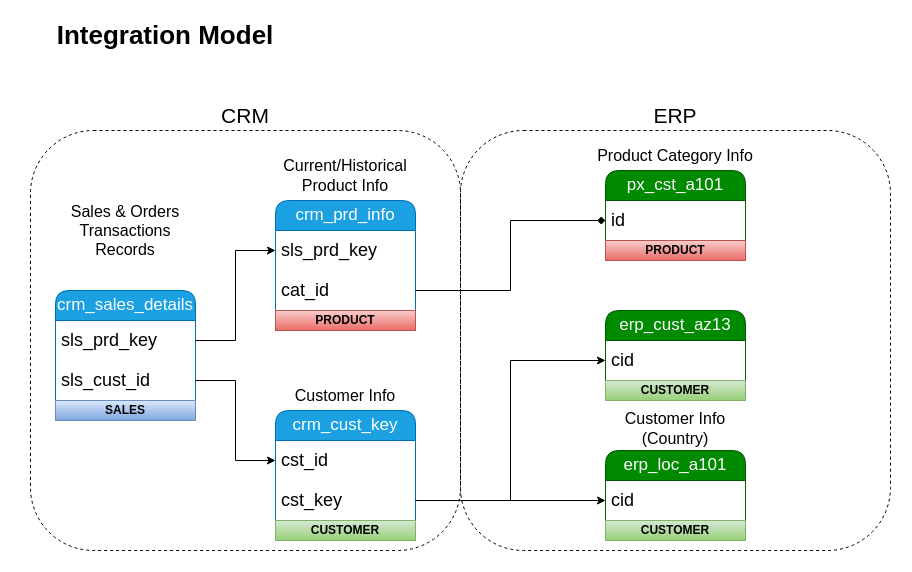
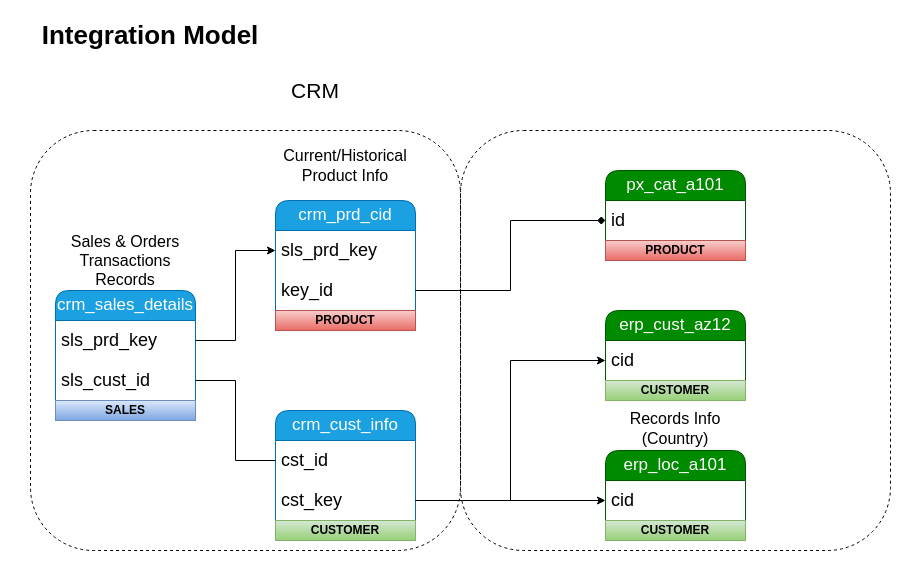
  <mxCell id="0" />
  <mxCell id="1" parent="0" />
  <mxCell id="2" value="" style="rounded=1;whiteSpace=wrap;html=1;fillColor=none;dashed=1;" vertex="1" parent="1"><mxGeometry x="30" y="130" width="430" height="420" as="geometry" /></mxCell>
  <mxCell id="3" value="" style="rounded=1;whiteSpace=wrap;html=1;fillColor=none;dashed=1;" vertex="1" parent="1"><mxGeometry x="460" y="130" width="430" height="420" as="geometry" /></mxCell>
- <mxCell id="4" value="crm_cust_key" style="swimlane;fontStyle=0;childLayout=stackLayout;horizontal=1;startSize=30;horizontalStack=0;resizeParent=1;resizeParentMax=0;resizeLast=0;collapsible=1;marginBottom=0;whiteSpace=wrap;html=1;rounded=1;fillColor=#1ba1e2;fontColor=#ffffff;strokeColor=#006EAF;fontSize=17;" vertex="1" parent="1"><mxGeometry x="275" y="410" width="140" height="130" as="geometry" /></mxCell>
+ <mxCell id="4" value="crm_cust_info" style="swimlane;fontStyle=0;childLayout=stackLayout;horizontal=1;startSize=30;horizontalStack=0;resizeParent=1;resizeParentMax=0;resizeLast=0;collapsible=1;marginBottom=0;whiteSpace=wrap;html=1;rounded=1;fillColor=#1ba1e2;fontColor=#ffffff;strokeColor=#006EAF;fontSize=17;" vertex="1" parent="1"><mxGeometry x="275" y="410" width="140" height="130" as="geometry" /></mxCell>
  <mxCell id="5" value="cst_id" style="text;strokeColor=none;fillColor=none;align=left;verticalAlign=middle;spacingLeft=4;spacingRight=4;overflow=hidden;points=[[0,0.5],[1,0.5]];portConstraint=eastwest;rotatable=0;whiteSpace=wrap;html=1;fontSize=18;" vertex="1" parent="4"><mxGeometry y="30" width="140" height="40" as="geometry" /></mxCell>
  <mxCell id="6" value="cst_key" style="text;strokeColor=none;fillColor=none;align=left;verticalAlign=middle;spacingLeft=4;spacingRight=4;overflow=hidden;points=[[0,0.5],[1,0.5]];portConstraint=eastwest;rotatable=0;whiteSpace=wrap;html=1;fontSize=18;" vertex="1" parent="4"><mxGeometry y="70" width="140" height="40" as="geometry" /></mxCell>
  <mxCell id="7" value="CUSTOMER" style="text;html=1;strokeColor=#82b366;fillColor=#d5e8d4;align=center;verticalAlign=middle;whiteSpace=wrap;overflow=hidden;fontStyle=1;gradientColor=#97d077;" vertex="1" parent="4"><mxGeometry y="110" width="140" height="20" as="geometry" /></mxCell>
- <mxCell id="8" value="Integration Model" style="text;html=1;align=center;verticalAlign=middle;whiteSpace=wrap;rounded=0;fontSize=26;fontStyle=1" vertex="1" parent="1"><mxGeometry x="35" y="20" width="260" height="30" as="geometry" /></mxCell>
- <mxCell id="9" value="Customer Info" style="text;html=1;align=center;verticalAlign=middle;whiteSpace=wrap;rounded=0;fontSize=16;" vertex="1" parent="1"><mxGeometry x="285" y="380" width="120" height="30" as="geometry" /></mxCell>
- <mxCell id="10" value="crm_prd_info" style="swimlane;fontStyle=0;childLayout=stackLayout;horizontal=1;startSize=30;horizontalStack=0;resizeParent=1;resizeParentMax=0;resizeLast=0;collapsible=1;marginBottom=0;whiteSpace=wrap;html=1;rounded=1;fillColor=#1ba1e2;fontColor=#ffffff;strokeColor=#006EAF;fontSize=17;" vertex="1" parent="1"><mxGeometry x="275" y="200" width="140" height="130" as="geometry" /></mxCell>
+ <mxCell id="8" value="Integration Model" style="text;html=1;align=center;verticalAlign=middle;whiteSpace=wrap;rounded=0;fontSize=26;fontStyle=1" vertex="1" parent="1"><mxGeometry x="20" y="20" width="260" height="30" as="geometry" /></mxCell>
+ <mxCell id="10" value="crm_prd_cid" style="swimlane;fontStyle=0;childLayout=stackLayout;horizontal=1;startSize=30;horizontalStack=0;resizeParent=1;resizeParentMax=0;resizeLast=0;collapsible=1;marginBottom=0;whiteSpace=wrap;html=1;rounded=1;fillColor=#1ba1e2;fontColor=#ffffff;strokeColor=#006EAF;fontSize=17;" vertex="1" parent="1"><mxGeometry x="275" y="200" width="140" height="130" as="geometry" /></mxCell>
  <mxCell id="11" value="sls_prd_key" style="text;strokeColor=none;fillColor=none;align=left;verticalAlign=middle;spacingLeft=4;spacingRight=4;overflow=hidden;points=[[0,0.5],[1,0.5]];portConstraint=eastwest;rotatable=0;whiteSpace=wrap;html=1;fontSize=18;" vertex="1" parent="10"><mxGeometry y="30" width="140" height="40" as="geometry" /></mxCell>
- <mxCell id="12" value="cat_id" style="text;strokeColor=none;fillColor=none;align=left;verticalAlign=middle;spacingLeft=4;spacingRight=4;overflow=hidden;points=[[0,0.5],[1,0.5]];portConstraint=eastwest;rotatable=0;whiteSpace=wrap;html=1;fontSize=18;" vertex="1" parent="10"><mxGeometry y="70" width="140" height="40" as="geometry" /></mxCell>
+ <mxCell id="12" value="key_id" style="text;strokeColor=none;fillColor=none;align=left;verticalAlign=middle;spacingLeft=4;spacingRight=4;overflow=hidden;points=[[0,0.5],[1,0.5]];portConstraint=eastwest;rotatable=0;whiteSpace=wrap;html=1;fontSize=18;" vertex="1" parent="10"><mxGeometry y="70" width="140" height="40" as="geometry" /></mxCell>
  <mxCell id="13" value="PRODUCT" style="text;html=1;strokeColor=#b85450;fillColor=#f8cecc;align=center;verticalAlign=middle;whiteSpace=wrap;overflow=hidden;fontStyle=1;gradientColor=#ea6b66;" vertex="1" parent="10"><mxGeometry y="110" width="140" height="20" as="geometry" /></mxCell>
- <mxCell id="14" value="Current/Historical Product Info" style="text;html=1;align=center;verticalAlign=middle;whiteSpace=wrap;rounded=0;fontSize=16;" vertex="1" parent="1"><mxGeometry x="285" y="150" width="120" height="50" as="geometry" /></mxCell>
+ <mxCell id="14" value="Current/Historical Product Info" style="text;html=1;align=center;verticalAlign=middle;whiteSpace=wrap;rounded=0;fontSize=16;" vertex="1" parent="1"><mxGeometry x="285" y="140" width="120" height="50" as="geometry" /></mxCell>
  <mxCell id="15" value="crm_sales_details" style="swimlane;fontStyle=0;childLayout=stackLayout;horizontal=1;startSize=30;horizontalStack=0;resizeParent=1;resizeParentMax=0;resizeLast=0;collapsible=1;marginBottom=0;whiteSpace=wrap;html=1;rounded=1;fillColor=#1ba1e2;fontColor=#ffffff;strokeColor=#006EAF;fontSize=17;" vertex="1" parent="1"><mxGeometry x="55" y="290" width="140" height="130" as="geometry" /></mxCell>
  <mxCell id="16" value="sls_prd_key" style="text;strokeColor=none;fillColor=none;align=left;verticalAlign=middle;spacingLeft=4;spacingRight=4;overflow=hidden;points=[[0,0.5],[1,0.5]];portConstraint=eastwest;rotatable=0;whiteSpace=wrap;html=1;fontSize=18;" vertex="1" parent="15"><mxGeometry y="30" width="140" height="40" as="geometry" /></mxCell>
  <mxCell id="17" value="sls_cust_id" style="text;strokeColor=none;fillColor=none;align=left;verticalAlign=middle;spacingLeft=4;spacingRight=4;overflow=hidden;points=[[0,0.5],[1,0.5]];portConstraint=eastwest;rotatable=0;whiteSpace=wrap;html=1;fontSize=18;" vertex="1" parent="15"><mxGeometry y="70" width="140" height="40" as="geometry" /></mxCell>
  <mxCell id="18" value="SALES" style="text;html=1;strokeColor=#6c8ebf;fillColor=#dae8fc;align=center;verticalAlign=middle;whiteSpace=wrap;overflow=hidden;fontStyle=1;gradientColor=#7ea6e0;" vertex="1" parent="15"><mxGeometry y="110" width="140" height="20" as="geometry" /></mxCell>
- <mxCell id="19" value="Sales &amp;amp; Orders&lt;div&gt;Transactions Records&lt;/div&gt;" style="text;html=1;align=center;verticalAlign=middle;whiteSpace=wrap;rounded=0;fontSize=16;" vertex="1" parent="1"><mxGeometry x="65" y="200" width="120" height="60" as="geometry" /></mxCell>
- <mxCell id="20" value="" style="edgeStyle=orthogonalEdgeStyle;rounded=0;orthogonalLoop=1;jettySize=auto;html=1;entryX=0;entryY=0.5;entryDx=0;entryDy=0;" edge="1" parent="1" source="17" target="5"><mxGeometry relative="1" as="geometry" /></mxCell>
+ <mxCell id="19" value="Sales &amp;amp; Orders&lt;div&gt;Transactions Records&lt;/div&gt;" style="text;html=1;align=center;verticalAlign=middle;whiteSpace=wrap;rounded=0;fontSize=16;" vertex="1" parent="1"><mxGeometry x="65" y="230" width="120" height="60" as="geometry" /></mxCell>
+ <mxCell id="20" value="" style="edgeStyle=orthogonalEdgeStyle;rounded=0;orthogonalLoop=1;jettySize=auto;html=1;entryX=0;entryY=0.5;entryDx=0;entryDy=0;endArrow=none;" edge="1" parent="1" source="17" target="5"><mxGeometry relative="1" as="geometry" /></mxCell>
  <mxCell id="21" value="" style="edgeStyle=orthogonalEdgeStyle;rounded=0;orthogonalLoop=1;jettySize=auto;html=1;entryX=0;entryY=0.5;entryDx=0;entryDy=0;" edge="1" parent="1" source="16" target="11"><mxGeometry relative="1" as="geometry" /></mxCell>
- <mxCell id="22" value="erp_cust_az13" style="swimlane;fontStyle=0;childLayout=stackLayout;horizontal=1;startSize=30;horizontalStack=0;resizeParent=1;resizeParentMax=0;resizeLast=0;collapsible=1;marginBottom=0;whiteSpace=wrap;html=1;rounded=1;fillColor=#008a00;fontColor=#ffffff;strokeColor=#005700;fontSize=17;" vertex="1" parent="1"><mxGeometry x="605" y="310" width="140" height="90" as="geometry" /></mxCell>
+ <mxCell id="22" value="erp_cust_az12" style="swimlane;fontStyle=0;childLayout=stackLayout;horizontal=1;startSize=30;horizontalStack=0;resizeParent=1;resizeParentMax=0;resizeLast=0;collapsible=1;marginBottom=0;whiteSpace=wrap;html=1;rounded=1;fillColor=#008a00;fontColor=#ffffff;strokeColor=#005700;fontSize=17;" vertex="1" parent="1"><mxGeometry x="605" y="310" width="140" height="90" as="geometry" /></mxCell>
  <mxCell id="23" value="cid" style="text;strokeColor=none;fillColor=none;align=left;verticalAlign=middle;spacingLeft=4;spacingRight=4;overflow=hidden;points=[[0,0.5],[1,0.5]];portConstraint=eastwest;rotatable=0;whiteSpace=wrap;html=1;fontSize=18;" vertex="1" parent="22"><mxGeometry y="30" width="140" height="40" as="geometry" /></mxCell>
  <mxCell id="24" value="CUSTOMER" style="text;html=1;strokeColor=#82b366;fillColor=#d5e8d4;align=center;verticalAlign=middle;whiteSpace=wrap;overflow=hidden;fontStyle=1;gradientColor=#97d077;" vertex="1" parent="22"><mxGeometry y="70" width="140" height="20" as="geometry" /></mxCell>
  <mxCell id="25" value="" style="edgeStyle=orthogonalEdgeStyle;rounded=0;orthogonalLoop=1;jettySize=auto;html=1;entryX=0;entryY=0.5;entryDx=0;entryDy=0;" edge="1" parent="1" source="6" target="27"><mxGeometry relative="1" as="geometry" /></mxCell>
  <mxCell id="26" value="erp_loc_a101" style="swimlane;fontStyle=0;childLayout=stackLayout;horizontal=1;startSize=30;horizontalStack=0;resizeParent=1;resizeParentMax=0;resizeLast=0;collapsible=1;marginBottom=0;whiteSpace=wrap;html=1;rounded=1;fillColor=#008a00;fontColor=#ffffff;strokeColor=#005700;fontSize=17;" vertex="1" parent="1"><mxGeometry x="605" y="450" width="140" height="90" as="geometry" /></mxCell>
  <mxCell id="27" value="cid" style="text;strokeColor=none;fillColor=none;align=left;verticalAlign=middle;spacingLeft=4;spacingRight=4;overflow=hidden;points=[[0,0.5],[1,0.5]];portConstraint=eastwest;rotatable=0;whiteSpace=wrap;html=1;fontSize=18;" vertex="1" parent="26"><mxGeometry y="30" width="140" height="40" as="geometry" /></mxCell>
  <mxCell id="28" value="CUSTOMER" style="text;html=1;strokeColor=#82b366;fillColor=#d5e8d4;align=center;verticalAlign=middle;whiteSpace=wrap;overflow=hidden;fontStyle=1;gradientColor=#97d077;" vertex="1" parent="26"><mxGeometry y="70" width="140" height="20" as="geometry" /></mxCell>
- <mxCell id="29" value="Customer Info (Country)" style="text;html=1;align=center;verticalAlign=middle;whiteSpace=wrap;rounded=0;fontSize=16;" vertex="1" parent="1"><mxGeometry x="595" y="405" width="160" height="45" as="geometry" /></mxCell>
+ <mxCell id="29" value="Records Info (Country)" style="text;html=1;align=center;verticalAlign=middle;whiteSpace=wrap;rounded=0;fontSize=16;" vertex="1" parent="1"><mxGeometry x="595" y="405" width="160" height="45" as="geometry" /></mxCell>
  <mxCell id="30" value="" style="edgeStyle=orthogonalEdgeStyle;rounded=0;orthogonalLoop=1;jettySize=auto;html=1;entryX=0;entryY=0.5;entryDx=0;entryDy=0;" edge="1" parent="1" source="6" target="23"><mxGeometry relative="1" as="geometry" /></mxCell>
- <mxCell id="31" value="px_cst_a101" style="swimlane;fontStyle=0;childLayout=stackLayout;horizontal=1;startSize=30;horizontalStack=0;resizeParent=1;resizeParentMax=0;resizeLast=0;collapsible=1;marginBottom=0;whiteSpace=wrap;html=1;rounded=1;fillColor=#008a00;fontColor=#ffffff;strokeColor=#005700;fontSize=17;" vertex="1" parent="1"><mxGeometry x="605" y="170" width="140" height="90" as="geometry" /></mxCell>
+ <mxCell id="31" value="px_cat_a101" style="swimlane;fontStyle=0;childLayout=stackLayout;horizontal=1;startSize=30;horizontalStack=0;resizeParent=1;resizeParentMax=0;resizeLast=0;collapsible=1;marginBottom=0;whiteSpace=wrap;html=1;rounded=1;fillColor=#008a00;fontColor=#ffffff;strokeColor=#005700;fontSize=17;" vertex="1" parent="1"><mxGeometry x="605" y="170" width="140" height="90" as="geometry" /></mxCell>
  <mxCell id="32" value="id" style="text;strokeColor=none;fillColor=none;align=left;verticalAlign=middle;spacingLeft=4;spacingRight=4;overflow=hidden;points=[[0,0.5],[1,0.5]];portConstraint=eastwest;rotatable=0;whiteSpace=wrap;html=1;fontSize=18;" vertex="1" parent="31"><mxGeometry y="30" width="140" height="40" as="geometry" /></mxCell>
  <mxCell id="33" value="PRODUCT" style="text;html=1;strokeColor=#b85450;fillColor=#f8cecc;align=center;verticalAlign=middle;whiteSpace=wrap;overflow=hidden;fontStyle=1;gradientColor=#ea6b66;" vertex="1" parent="31"><mxGeometry y="70" width="140" height="20" as="geometry" /></mxCell>
- <mxCell id="34" value="Product Category Info" style="text;html=1;align=center;verticalAlign=middle;whiteSpace=wrap;rounded=0;fontSize=16;" vertex="1" parent="1"><mxGeometry x="595" y="140" width="160" height="30" as="geometry" /></mxCell>
  <mxCell id="35" value="" style="edgeStyle=orthogonalEdgeStyle;rounded=0;orthogonalLoop=1;jettySize=auto;html=1;exitX=1;exitY=0.5;exitDx=0;exitDy=0;endArrow=diamond;" edge="1" parent="1" source="12" target="32"><mxGeometry relative="1" as="geometry" /></mxCell>
- <mxCell id="36" value="CRM" style="text;html=1;align=center;verticalAlign=middle;whiteSpace=wrap;rounded=0;fontSize=21;" vertex="1" parent="1"><mxGeometry x="215" y="100" width="60" height="30" as="geometry" /></mxCell>
- <mxCell id="37" value="ERP" style="text;html=1;align=center;verticalAlign=middle;whiteSpace=wrap;rounded=0;fontSize=21;" vertex="1" parent="1"><mxGeometry x="645" y="100" width="60" height="30" as="geometry" /></mxCell>
+ <mxCell id="36" value="CRM" style="text;html=1;align=center;verticalAlign=middle;whiteSpace=wrap;rounded=0;fontSize=21;" vertex="1" parent="1"><mxGeometry x="285" y="75" width="60" height="30" as="geometry" /></mxCell>
